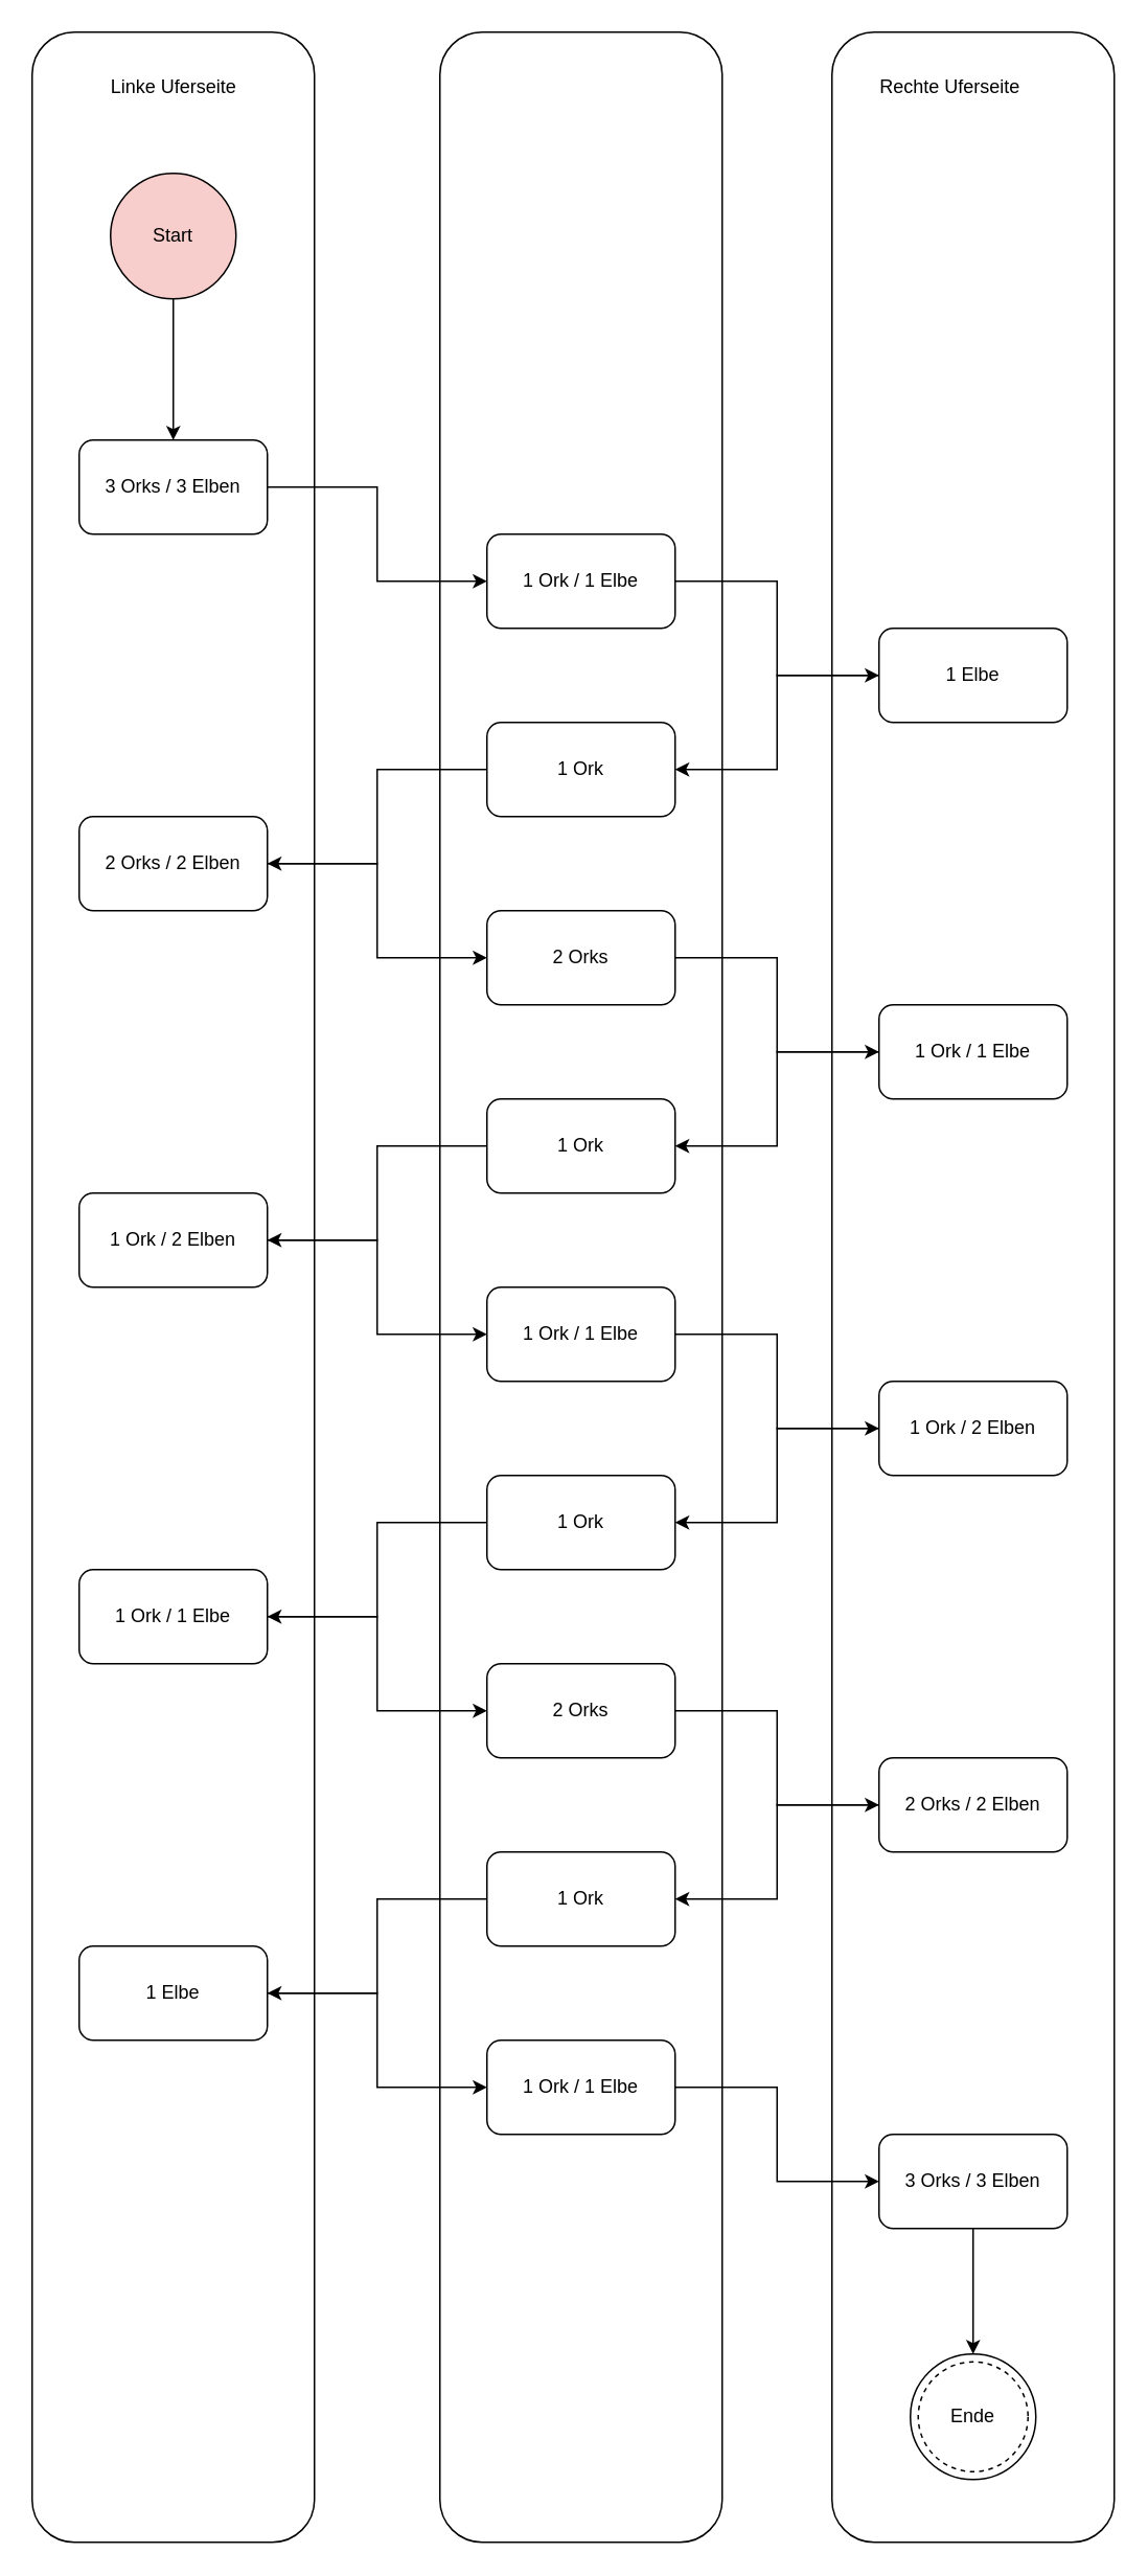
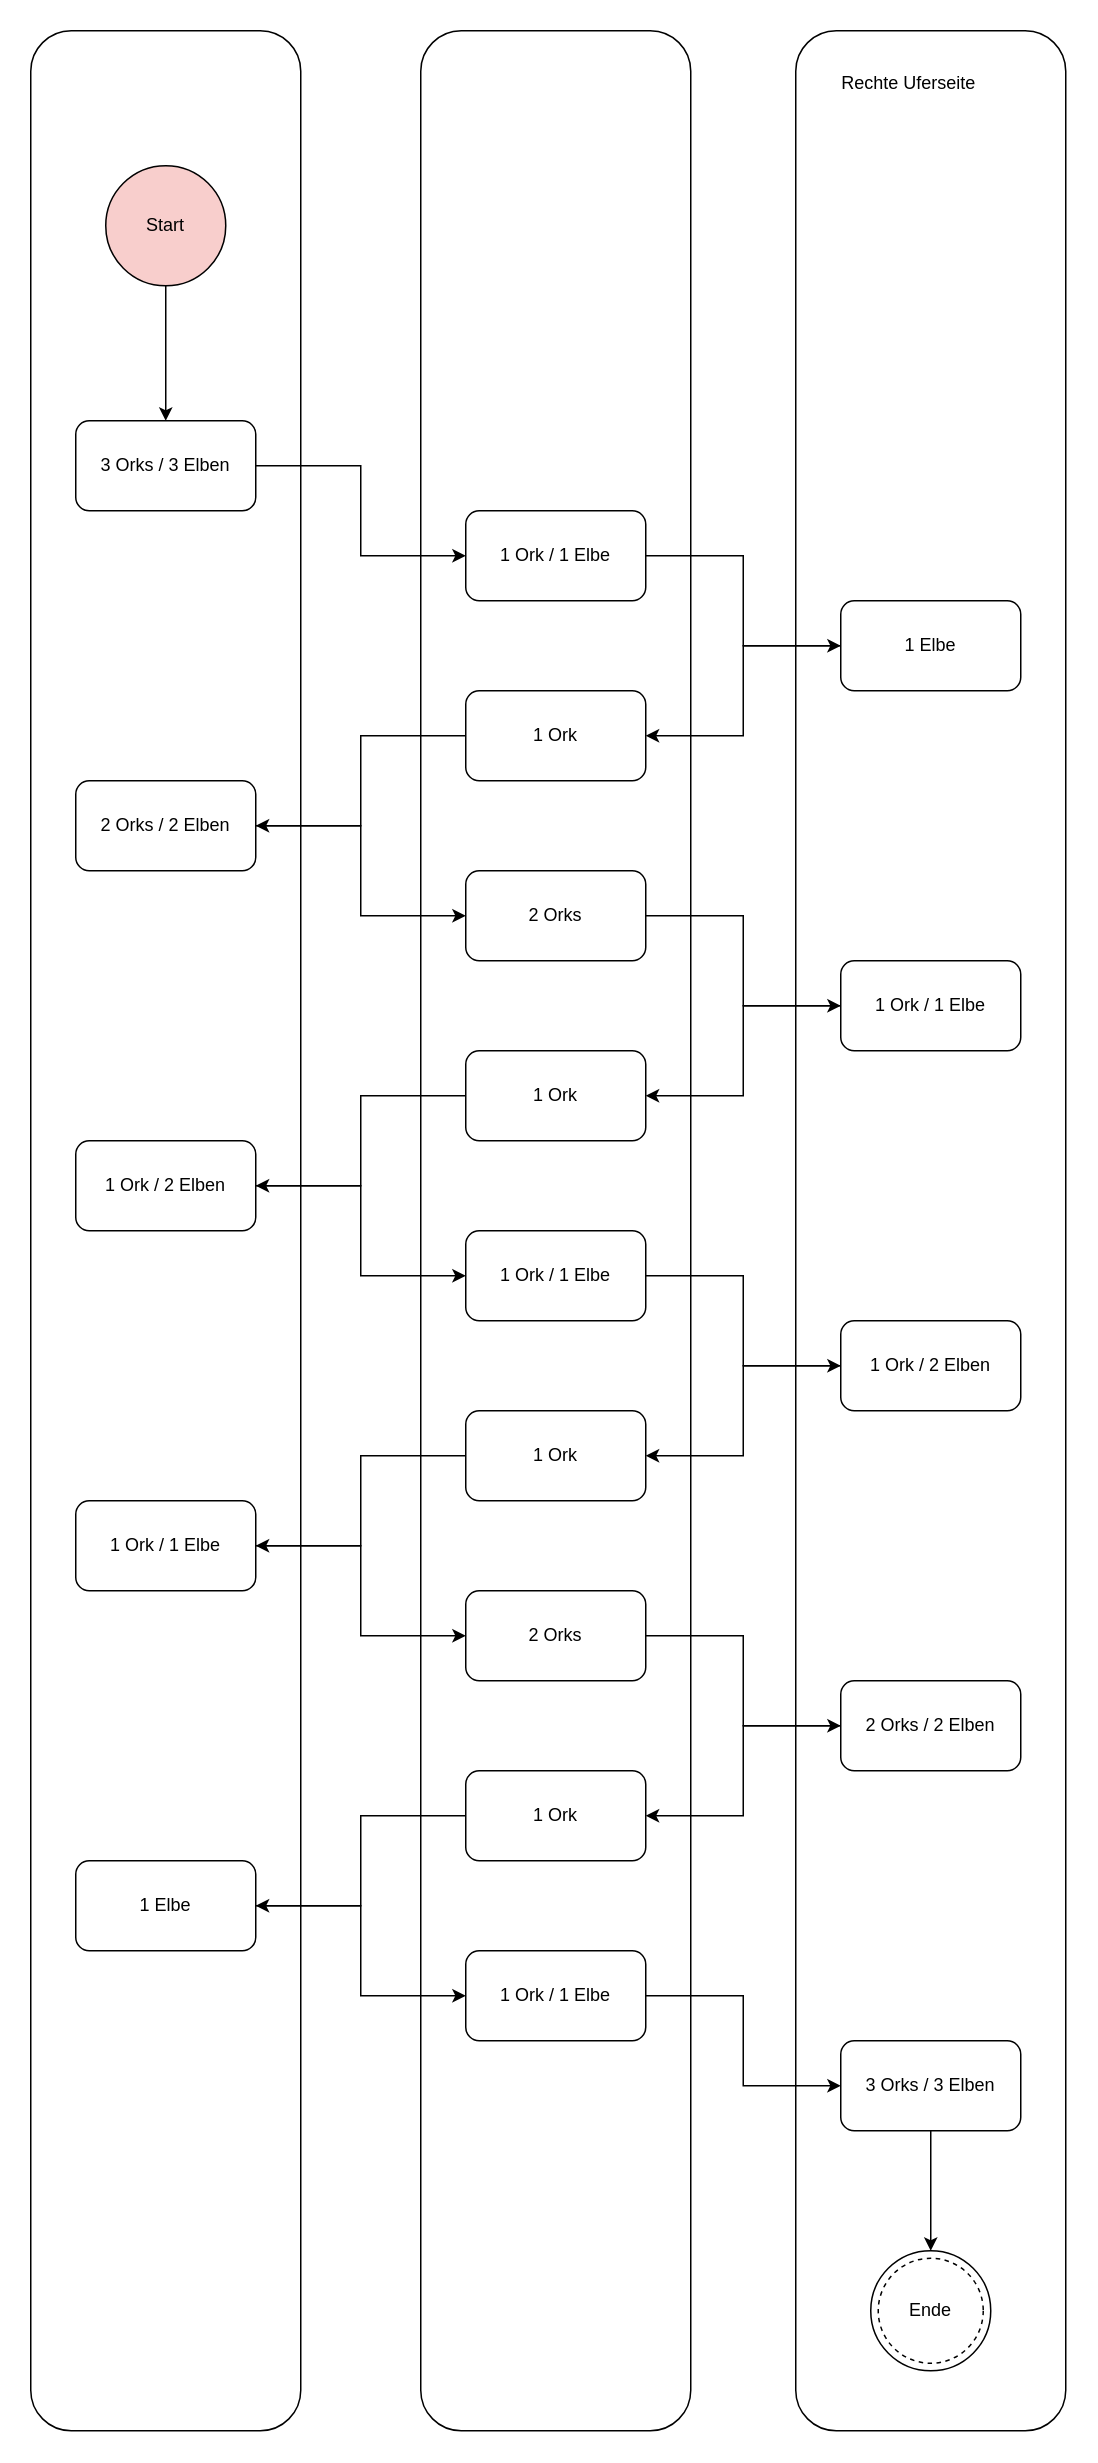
  <mxCell id="0" />
  <mxCell id="1" parent="0" />
  <mxCell id="2" value="" style="rounded=1;whiteSpace=wrap;html=1;" vertex="1" parent="1"><mxGeometry x="530" y="20" width="180" height="1600" as="geometry" /></mxCell>
  <mxCell id="3" value="" style="rounded=1;whiteSpace=wrap;html=1;" vertex="1" parent="1"><mxGeometry x="280" y="20" width="180" height="1600" as="geometry" /></mxCell>
  <mxCell id="4" value="" style="rounded=1;whiteSpace=wrap;html=1;" vertex="1" parent="1"><mxGeometry x="20" y="20" width="180" height="1600" as="geometry" /></mxCell>
  <mxCell id="5" style="edgeStyle=orthogonalEdgeStyle;rounded=0;orthogonalLoop=1;jettySize=auto;html=1;" edge="1" parent="1" source="6" target="12"><mxGeometry relative="1" as="geometry" /></mxCell>
  <mxCell id="6" value="3 Orks / 3 Elben" style="rounded=1;whiteSpace=wrap;html=1;" vertex="1" parent="1"><mxGeometry x="50" y="280" width="120" height="60" as="geometry" /></mxCell>
  <mxCell id="7" style="edgeStyle=orthogonalEdgeStyle;rounded=0;orthogonalLoop=1;jettySize=auto;html=1;" edge="1" parent="1" source="8" target="6"><mxGeometry relative="1" as="geometry" /></mxCell>
  <mxCell id="8" value="Start" style="ellipse;whiteSpace=wrap;html=1;aspect=fixed;fillColor=#f8cecc;" vertex="1" parent="1"><mxGeometry x="70" y="110" width="80" height="80" as="geometry" /></mxCell>
  <mxCell id="9" style="edgeStyle=orthogonalEdgeStyle;rounded=0;orthogonalLoop=1;jettySize=auto;html=1;entryX=1;entryY=0.5;entryDx=0;entryDy=0;" edge="1" parent="1" source="10" target="14"><mxGeometry relative="1" as="geometry" /></mxCell>
  <mxCell id="10" value="1 Elbe" style="rounded=1;whiteSpace=wrap;html=1;" vertex="1" parent="1"><mxGeometry x="560" y="400" width="120" height="60" as="geometry" /></mxCell>
  <mxCell id="11" style="edgeStyle=orthogonalEdgeStyle;rounded=0;orthogonalLoop=1;jettySize=auto;html=1;" edge="1" parent="1" source="12" target="10"><mxGeometry relative="1" as="geometry" /></mxCell>
  <mxCell id="12" value="1 Ork / 1 Elbe" style="rounded=1;whiteSpace=wrap;html=1;" vertex="1" parent="1"><mxGeometry x="310" y="340" width="120" height="60" as="geometry" /></mxCell>
  <mxCell id="13" style="edgeStyle=orthogonalEdgeStyle;rounded=0;orthogonalLoop=1;jettySize=auto;html=1;entryX=1;entryY=0.5;entryDx=0;entryDy=0;" edge="1" parent="1" source="14" target="16"><mxGeometry relative="1" as="geometry" /></mxCell>
  <mxCell id="14" value="1 Ork" style="rounded=1;whiteSpace=wrap;html=1;" vertex="1" parent="1"><mxGeometry x="310" y="460" width="120" height="60" as="geometry" /></mxCell>
  <mxCell id="15" style="edgeStyle=orthogonalEdgeStyle;rounded=0;orthogonalLoop=1;jettySize=auto;html=1;" edge="1" parent="1" source="16" target="18"><mxGeometry relative="1" as="geometry" /></mxCell>
  <mxCell id="16" value="2 Orks / 2 Elben" style="rounded=1;whiteSpace=wrap;html=1;" vertex="1" parent="1"><mxGeometry x="50" y="520" width="120" height="60" as="geometry" /></mxCell>
  <mxCell id="17" style="edgeStyle=orthogonalEdgeStyle;rounded=0;orthogonalLoop=1;jettySize=auto;html=1;" edge="1" parent="1" source="18" target="20"><mxGeometry relative="1" as="geometry" /></mxCell>
  <mxCell id="18" value="2 Orks" style="rounded=1;whiteSpace=wrap;html=1;" vertex="1" parent="1"><mxGeometry x="310" y="580" width="120" height="60" as="geometry" /></mxCell>
  <mxCell id="19" style="edgeStyle=orthogonalEdgeStyle;rounded=0;orthogonalLoop=1;jettySize=auto;html=1;" edge="1" parent="1" source="20" target="22"><mxGeometry relative="1" as="geometry" /></mxCell>
  <mxCell id="20" value="1 Ork / 1 Elbe" style="rounded=1;whiteSpace=wrap;html=1;" vertex="1" parent="1"><mxGeometry x="560" y="640" width="120" height="60" as="geometry" /></mxCell>
  <mxCell id="21" style="edgeStyle=orthogonalEdgeStyle;rounded=0;orthogonalLoop=1;jettySize=auto;html=1;entryX=1;entryY=0.5;entryDx=0;entryDy=0;" edge="1" parent="1" source="22" target="24"><mxGeometry relative="1" as="geometry" /></mxCell>
  <mxCell id="22" value="1 Ork" style="rounded=1;whiteSpace=wrap;html=1;" vertex="1" parent="1"><mxGeometry x="310" y="700" width="120" height="60" as="geometry" /></mxCell>
  <mxCell id="23" style="edgeStyle=orthogonalEdgeStyle;rounded=0;orthogonalLoop=1;jettySize=auto;html=1;entryX=0;entryY=0.5;entryDx=0;entryDy=0;" edge="1" parent="1" source="24" target="26"><mxGeometry relative="1" as="geometry" /></mxCell>
  <mxCell id="24" value="1 Ork / 2 Elben" style="rounded=1;whiteSpace=wrap;html=1;" vertex="1" parent="1"><mxGeometry x="50" y="760" width="120" height="60" as="geometry" /></mxCell>
  <mxCell id="25" style="edgeStyle=orthogonalEdgeStyle;rounded=0;orthogonalLoop=1;jettySize=auto;html=1;" edge="1" parent="1" source="26" target="28"><mxGeometry relative="1" as="geometry" /></mxCell>
  <mxCell id="26" value="1 Ork / 1 Elbe" style="rounded=1;whiteSpace=wrap;html=1;" vertex="1" parent="1"><mxGeometry x="310" y="820" width="120" height="60" as="geometry" /></mxCell>
  <mxCell id="27" style="edgeStyle=orthogonalEdgeStyle;rounded=0;orthogonalLoop=1;jettySize=auto;html=1;entryX=1;entryY=0.5;entryDx=0;entryDy=0;" edge="1" parent="1" source="28" target="30"><mxGeometry relative="1" as="geometry" /></mxCell>
  <mxCell id="28" value="1 Ork / 2 Elben" style="rounded=1;whiteSpace=wrap;html=1;" vertex="1" parent="1"><mxGeometry x="560" y="880" width="120" height="60" as="geometry" /></mxCell>
  <mxCell id="29" style="edgeStyle=orthogonalEdgeStyle;rounded=0;orthogonalLoop=1;jettySize=auto;html=1;" edge="1" parent="1" source="30" target="32"><mxGeometry relative="1" as="geometry" /></mxCell>
  <mxCell id="30" value="1 Ork" style="rounded=1;whiteSpace=wrap;html=1;" vertex="1" parent="1"><mxGeometry x="310" y="940" width="120" height="60" as="geometry" /></mxCell>
  <mxCell id="31" style="edgeStyle=orthogonalEdgeStyle;rounded=0;orthogonalLoop=1;jettySize=auto;html=1;" edge="1" parent="1" source="32" target="34"><mxGeometry relative="1" as="geometry" /></mxCell>
  <mxCell id="32" value="1 Ork / 1 Elbe" style="rounded=1;whiteSpace=wrap;html=1;" vertex="1" parent="1"><mxGeometry x="50" y="1000" width="120" height="60" as="geometry" /></mxCell>
  <mxCell id="33" style="edgeStyle=orthogonalEdgeStyle;rounded=0;orthogonalLoop=1;jettySize=auto;html=1;" edge="1" parent="1" source="34" target="36"><mxGeometry relative="1" as="geometry" /></mxCell>
  <mxCell id="34" value="2 Orks" style="rounded=1;whiteSpace=wrap;html=1;" vertex="1" parent="1"><mxGeometry x="310" y="1060" width="120" height="60" as="geometry" /></mxCell>
  <mxCell id="35" style="edgeStyle=orthogonalEdgeStyle;rounded=0;orthogonalLoop=1;jettySize=auto;html=1;entryX=1;entryY=0.5;entryDx=0;entryDy=0;" edge="1" parent="1" source="36" target="38"><mxGeometry relative="1" as="geometry" /></mxCell>
  <mxCell id="36" value="2 Orks / 2 Elben" style="rounded=1;whiteSpace=wrap;html=1;" vertex="1" parent="1"><mxGeometry x="560" y="1120" width="120" height="60" as="geometry" /></mxCell>
  <mxCell id="37" style="edgeStyle=orthogonalEdgeStyle;rounded=0;orthogonalLoop=1;jettySize=auto;html=1;entryX=1;entryY=0.5;entryDx=0;entryDy=0;" edge="1" parent="1" source="38" target="40"><mxGeometry relative="1" as="geometry" /></mxCell>
  <mxCell id="38" value="1 Ork" style="rounded=1;whiteSpace=wrap;html=1;" vertex="1" parent="1"><mxGeometry x="310" y="1180" width="120" height="60" as="geometry" /></mxCell>
  <mxCell id="39" style="edgeStyle=orthogonalEdgeStyle;rounded=0;orthogonalLoop=1;jettySize=auto;html=1;entryX=0;entryY=0.5;entryDx=0;entryDy=0;" edge="1" parent="1" source="40" target="42"><mxGeometry relative="1" as="geometry" /></mxCell>
  <mxCell id="40" value="1 Elbe" style="rounded=1;whiteSpace=wrap;html=1;" vertex="1" parent="1"><mxGeometry x="50" y="1240" width="120" height="60" as="geometry" /></mxCell>
  <mxCell id="41" style="edgeStyle=orthogonalEdgeStyle;rounded=0;orthogonalLoop=1;jettySize=auto;html=1;entryX=0;entryY=0.5;entryDx=0;entryDy=0;" edge="1" parent="1" source="42" target="44"><mxGeometry relative="1" as="geometry" /></mxCell>
  <mxCell id="42" value="1 Ork / 1 Elbe" style="rounded=1;whiteSpace=wrap;html=1;" vertex="1" parent="1"><mxGeometry x="310" y="1300" width="120" height="60" as="geometry" /></mxCell>
  <mxCell id="43" style="edgeStyle=orthogonalEdgeStyle;rounded=0;orthogonalLoop=1;jettySize=auto;html=1;entryX=0.5;entryY=0;entryDx=0;entryDy=0;" edge="1" parent="1" source="44" target="45"><mxGeometry relative="1" as="geometry" /></mxCell>
  <mxCell id="44" value="3 Orks / 3 Elben" style="rounded=1;whiteSpace=wrap;html=1;" vertex="1" parent="1"><mxGeometry x="560" y="1360" width="120" height="60" as="geometry" /></mxCell>
  <mxCell id="45" value="" style="ellipse;whiteSpace=wrap;html=1;aspect=fixed;" vertex="1" parent="1"><mxGeometry x="580" y="1500" width="80" height="80" as="geometry" /></mxCell>
  <mxCell id="46" value="Ende" style="ellipse;whiteSpace=wrap;html=1;aspect=fixed;dashed=1;" vertex="1" parent="1"><mxGeometry x="585" y="1505" width="70" height="70" as="geometry" /></mxCell>
- <mxCell id="47" value="Linke Uferseite" style="text;html=1;align=center;verticalAlign=middle;resizable=0;points=[];autosize=1;strokeColor=none;fillColor=none;" vertex="1" parent="1"><mxGeometry x="60" y="40" width="100" height="30" as="geometry" /></mxCell>
  <mxCell id="48" value="Rechte Uferseite" style="text;html=1;align=center;verticalAlign=middle;resizable=0;points=[];autosize=1;strokeColor=none;fillColor=none;" vertex="1" parent="1"><mxGeometry x="550" y="40" width="110" height="30" as="geometry" /></mxCell>
